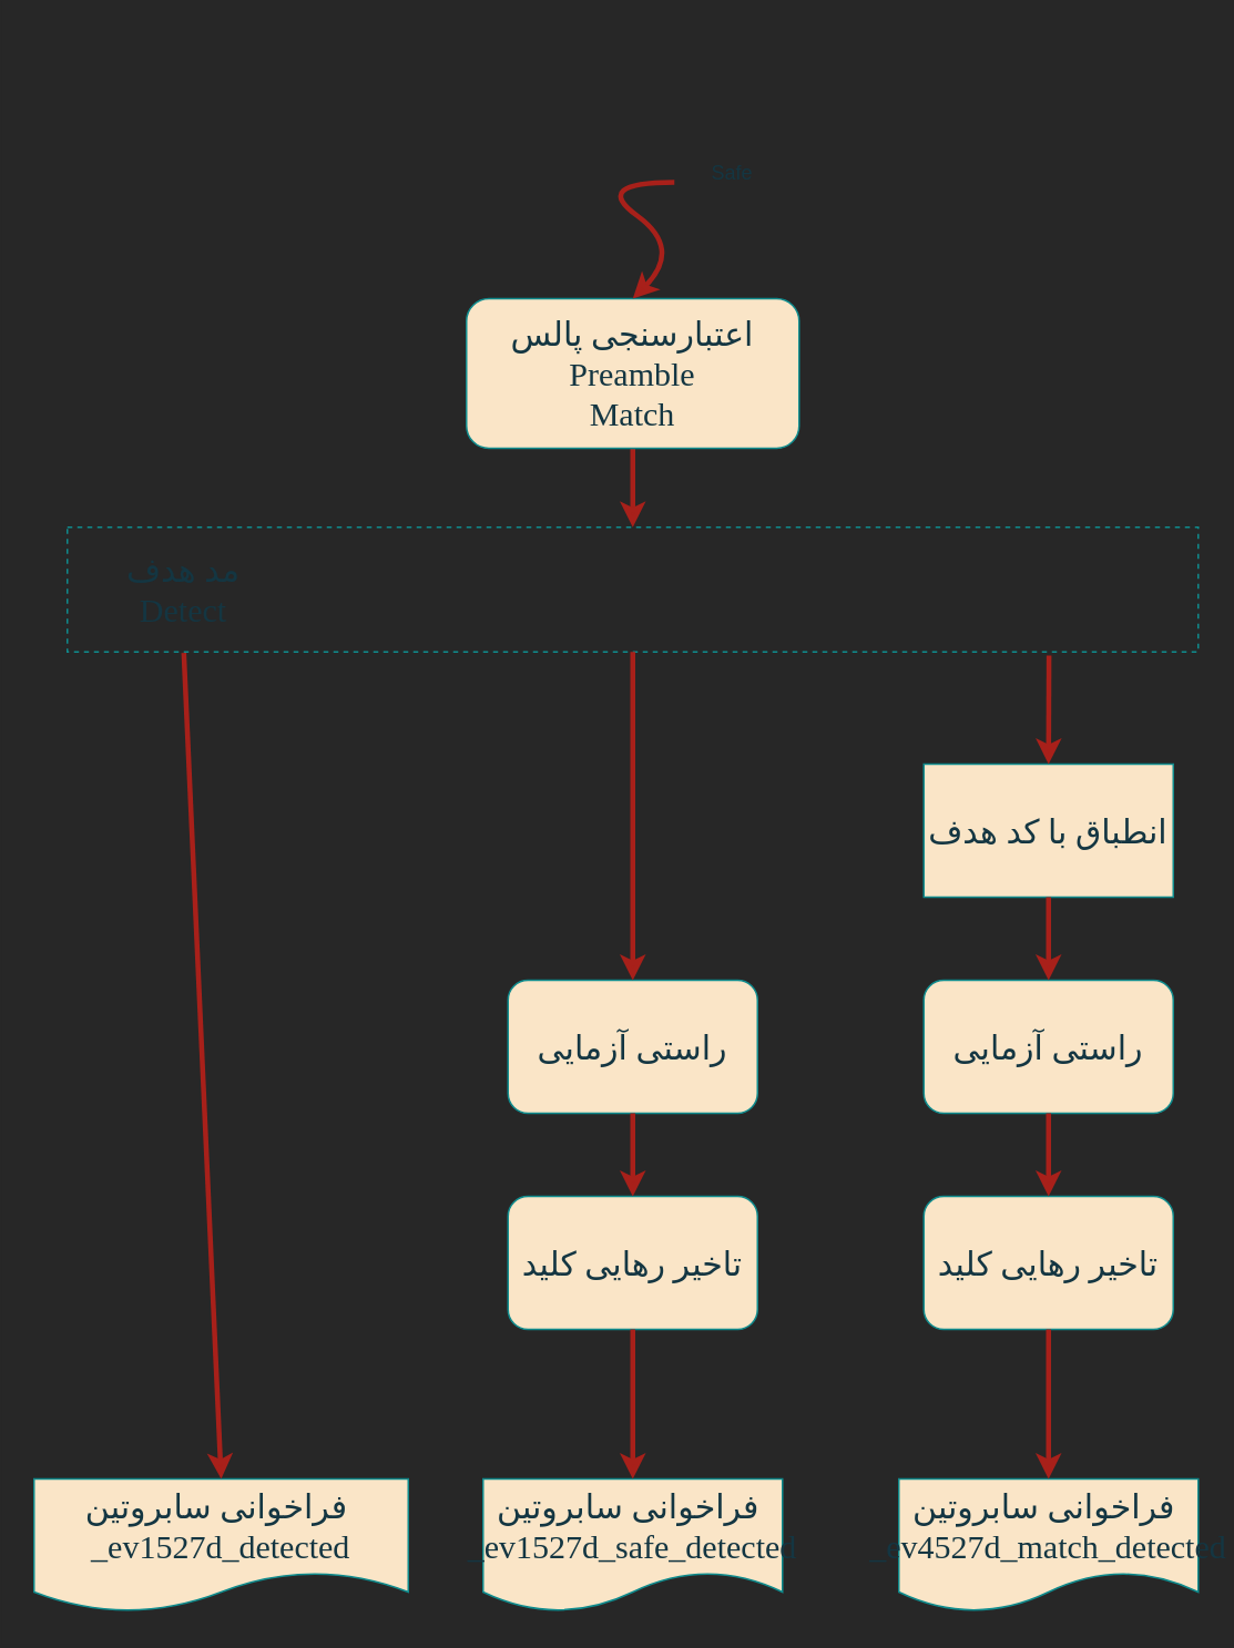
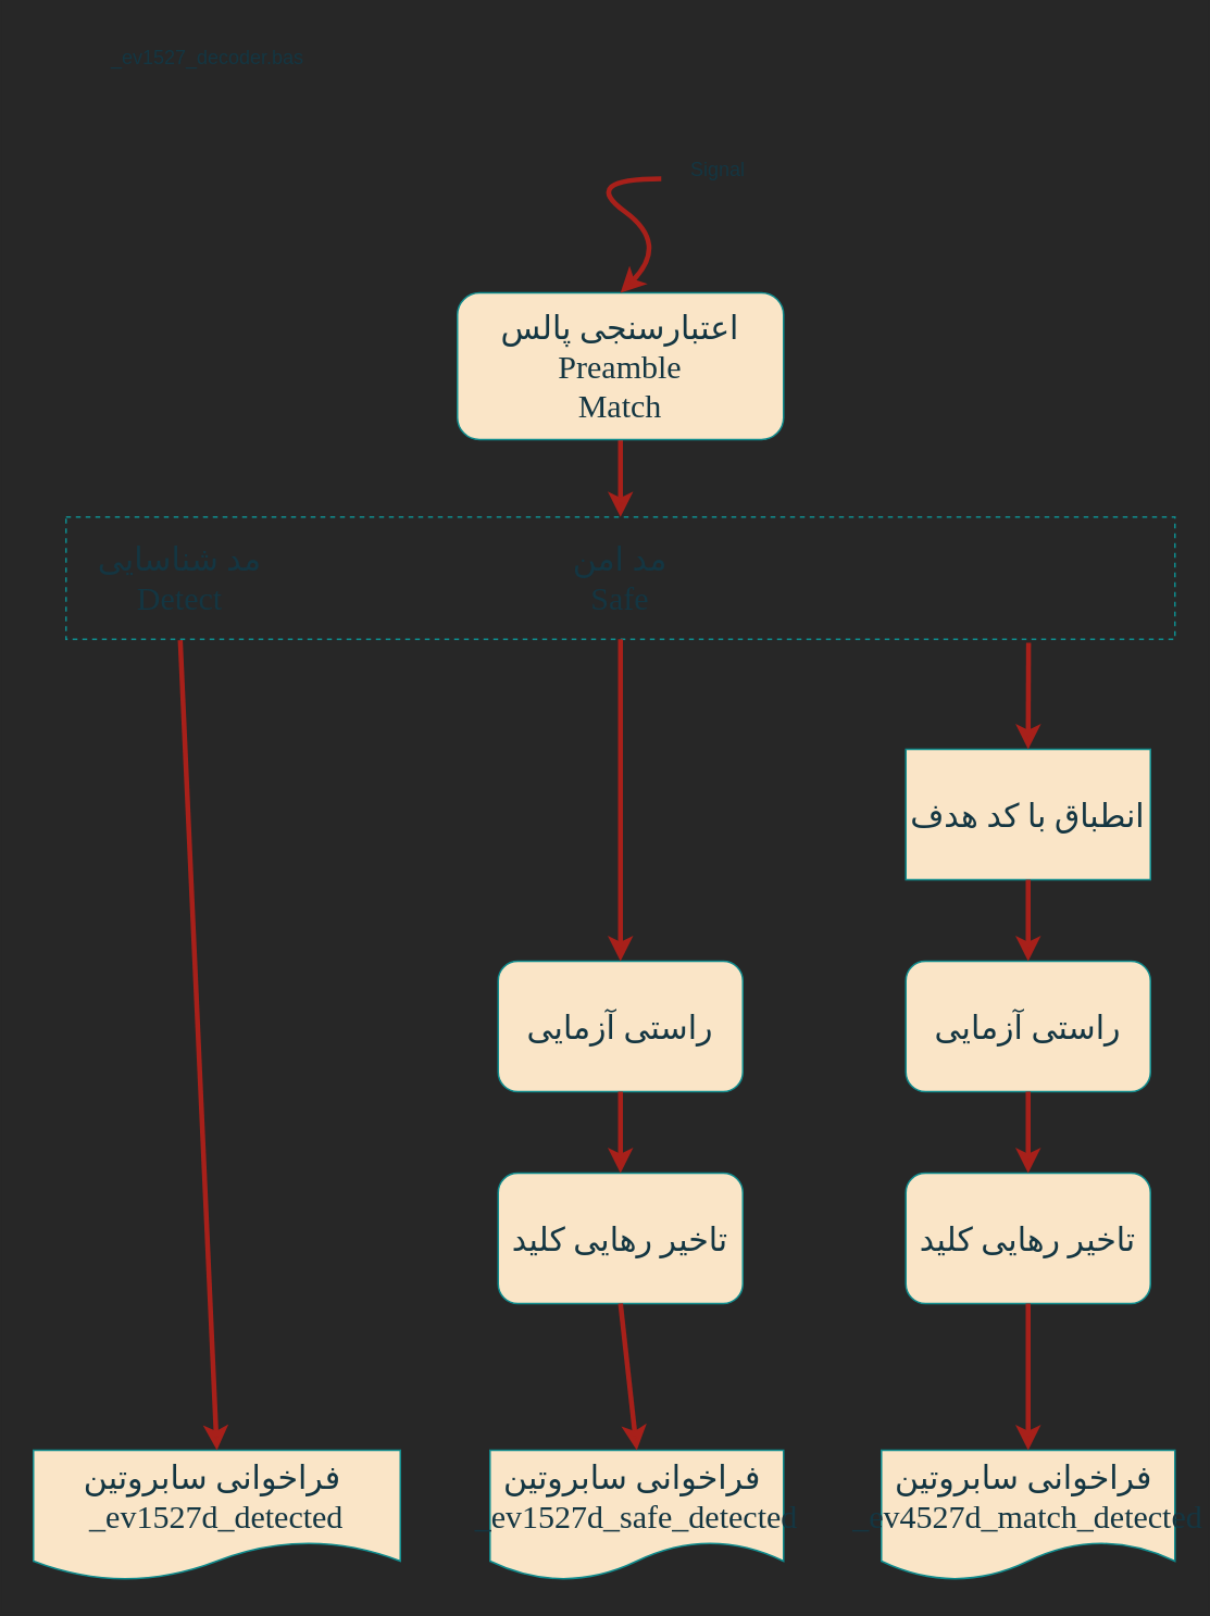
  <mxCell id="0" />
  <mxCell id="1" parent="0" />
  <mxCell id="2" value="" style="rounded=0;whiteSpace=wrap;html=1;strokeColor=#0F8B8D;fontFamily=Katibeh;fontSource=https%3A%2F%2Ffonts.googleapis.com%2Fcss%3Ffamily%3DKatibeh;fontSize=20;fontColor=#143642;fillColor=none;dashed=1;labelBackgroundColor=none;labelBorderColor=none;fontStyle=0" parent="1" vertex="1"><mxGeometry x="40" y="316.5" width="680" height="75" as="geometry" /></mxCell>
- <mxCell id="3" value="Safe" style="text;html=1;strokeColor=none;fillColor=none;align=center;verticalAlign=middle;whiteSpace=wrap;rounded=0;fontStyle=0;fontColor=#143642;labelBackgroundColor=none;labelBorderColor=none;" parent="1" vertex="1"><mxGeometry x="410" y="89" width="60" height="30" as="geometry" /></mxCell>
+ <mxCell id="3" value="Signal" style="text;html=1;strokeColor=none;fillColor=none;align=center;verticalAlign=middle;whiteSpace=wrap;rounded=0;fontStyle=0;fontColor=#143642;labelBackgroundColor=none;labelBorderColor=none;" parent="1" vertex="1"><mxGeometry x="410" y="89" width="60" height="30" as="geometry" /></mxCell>
  <mxCell id="4" value="" style="edgeStyle=orthogonalEdgeStyle;rounded=0;jumpSize=0;orthogonalLoop=1;jettySize=auto;html=1;strokeColor=#A8201A;strokeWidth=3;fontFamily=Katibeh;fontSource=https%3A%2F%2Ffonts.googleapis.com%2Fcss%3Ffamily%3DKatibeh;fontSize=20;fontColor=default;fillColor=#FAE5C7;labelBackgroundColor=none;labelBorderColor=none;fontStyle=0" parent="1" source="5" target="2" edge="1"><mxGeometry relative="1" as="geometry" /></mxCell>
  <mxCell id="5" value="&lt;font face=&quot;Katibeh&quot; data-font-src=&quot;https://fonts.googleapis.com/css?family=Katibeh&quot; style=&quot;font-size: 20px;&quot;&gt;اعتبارسنجی پالس&lt;br style=&quot;font-size: 20px;&quot;&gt;Preamble&lt;br style=&quot;font-size: 20px;&quot;&gt;Match&lt;/font&gt;" style="rounded=1;whiteSpace=wrap;html=1;fillColor=#FAE5C7;strokeColor=#0F8B8D;fontColor=#143642;fontSize=20;labelBackgroundColor=none;labelBorderColor=none;fontStyle=0" parent="1" vertex="1"><mxGeometry x="280" y="179" width="200" height="90" as="geometry" /></mxCell>
- <mxCell id="6" value="مد هدف &lt;br&gt;Detect" style="text;html=1;strokeColor=none;fillColor=none;align=center;verticalAlign=middle;whiteSpace=wrap;rounded=0;fontColor=#143642;fontFamily=Katibeh;fontSource=https%3A%2F%2Ffonts.googleapis.com%2Fcss%3Ffamily%3DKatibeh;fontSize=20;labelBackgroundColor=none;labelBorderColor=none;fontStyle=0" parent="1" vertex="1"><mxGeometry x="50" y="339" width="120" height="30" as="geometry" /></mxCell>
+ <mxCell id="6" value="مد شناسایی &lt;br&gt;Detect" style="text;html=1;strokeColor=none;fillColor=none;align=center;verticalAlign=middle;whiteSpace=wrap;rounded=0;fontColor=#143642;fontFamily=Katibeh;fontSource=https%3A%2F%2Ffonts.googleapis.com%2Fcss%3Ffamily%3DKatibeh;fontSize=20;labelBackgroundColor=none;labelBorderColor=none;fontStyle=0" parent="1" vertex="1"><mxGeometry x="50" y="339" width="120" height="30" as="geometry" /></mxCell>
+ <mxCell id="7" value="مد امن &lt;br&gt;Safe" style="text;html=1;strokeColor=none;fillColor=none;align=center;verticalAlign=middle;whiteSpace=wrap;rounded=0;fontColor=#143642;fontFamily=Katibeh;fontSource=https%3A%2F%2Ffonts.googleapis.com%2Fcss%3Ffamily%3DKatibeh;fontSize=20;labelBackgroundColor=none;labelBorderColor=none;fontStyle=0" parent="1" vertex="1"><mxGeometry x="320" y="339" width="120" height="30" as="geometry" /></mxCell>
  <mxCell id="8" value="فراخوانی سابروتین&amp;nbsp;&lt;br style=&quot;border-color: var(--border-color);&quot;&gt;_ev1527d_detected" style="shape=document;whiteSpace=wrap;html=1;boundedLbl=1;fillColor=#FAE5C7;strokeColor=#0F8B8D;fontColor=#143642;fontFamily=Katibeh;fontSource=https%3A%2F%2Ffonts.googleapis.com%2Fcss%3Ffamily%3DKatibeh;fontSize=20;labelBackgroundColor=none;labelBorderColor=none;fontStyle=0" parent="1" vertex="1"><mxGeometry x="20" y="889" width="225" height="80" as="geometry" /></mxCell>
  <mxCell id="9" value="&lt;font data-font-src=&quot;https://fonts.googleapis.com/css?family=Katibeh&quot; face=&quot;Katibeh&quot; style=&quot;font-size: 20px;&quot;&gt;راستی آزمایی&lt;/font&gt;" style="rounded=1;whiteSpace=wrap;html=1;fillColor=#FAE5C7;strokeColor=#0F8B8D;fontColor=#143642;fontSize=20;labelBackgroundColor=none;labelBorderColor=none;fontStyle=0" parent="1" vertex="1"><mxGeometry x="305" y="589" width="150" height="80" as="geometry" /></mxCell>
  <mxCell id="10" value="تاخیر رهایی کلید" style="rounded=1;whiteSpace=wrap;html=1;fillColor=#FAE5C7;strokeColor=#0F8B8D;fontColor=#143642;fontFamily=Katibeh;fontSource=https%3A%2F%2Ffonts.googleapis.com%2Fcss%3Ffamily%3DKatibeh;fontSize=20;labelBackgroundColor=none;labelBorderColor=none;fontStyle=0" parent="1" vertex="1"><mxGeometry x="305" y="719" width="150" height="80" as="geometry" /></mxCell>
- <mxCell id="11" value="فراخوانی سابروتین&amp;nbsp;&lt;br style=&quot;border-color: var(--border-color);&quot;&gt;_ev1527d_safe_detected" style="shape=document;whiteSpace=wrap;html=1;boundedLbl=1;fillColor=#FAE5C7;strokeColor=#0F8B8D;fontColor=#143642;fontFamily=Katibeh;fontSource=https%3A%2F%2Ffonts.googleapis.com%2Fcss%3Ffamily%3DKatibeh;fontSize=20;labelBackgroundColor=none;labelBorderColor=none;fontStyle=0" parent="1" vertex="1"><mxGeometry x="290" y="889" width="180" height="80" as="geometry" /></mxCell>
+ <mxCell id="11" value="فراخوانی سابروتین&amp;nbsp;&lt;br style=&quot;border-color: var(--border-color);&quot;&gt;_ev1527d_safe_detected" style="shape=document;whiteSpace=wrap;html=1;boundedLbl=1;fillColor=#FAE5C7;strokeColor=#0F8B8D;fontColor=#143642;fontFamily=Katibeh;fontSource=https%3A%2F%2Ffonts.googleapis.com%2Fcss%3Ffamily%3DKatibeh;fontSize=20;labelBackgroundColor=none;labelBorderColor=none;fontStyle=0" parent="1" vertex="1"><mxGeometry x="300" y="889" width="180" height="80" as="geometry" /></mxCell>
  <mxCell id="12" value="راستی آزمایی" style="rounded=1;whiteSpace=wrap;html=1;fillColor=#FAE5C7;strokeColor=#0F8B8D;fontColor=#143642;fontFamily=Katibeh;fontSource=https%3A%2F%2Ffonts.googleapis.com%2Fcss%3Ffamily%3DKatibeh;fontSize=20;labelBackgroundColor=none;labelBorderColor=none;fontStyle=0" parent="1" vertex="1"><mxGeometry x="555" y="589" width="150" height="80" as="geometry" /></mxCell>
  <mxCell id="13" value="تاخیر رهایی کلید" style="rounded=1;whiteSpace=wrap;html=1;fillColor=#FAE5C7;strokeColor=#0F8B8D;fontColor=#143642;fontFamily=Katibeh;fontSource=https%3A%2F%2Ffonts.googleapis.com%2Fcss%3Ffamily%3DKatibeh;fontSize=20;labelBackgroundColor=none;labelBorderColor=none;fontStyle=0" parent="1" vertex="1"><mxGeometry x="555" y="719" width="150" height="80" as="geometry" /></mxCell>
  <mxCell id="14" value="فراخوانی سابروتین&amp;nbsp;&lt;br style=&quot;font-size: 20px;&quot;&gt;_ev4527d_match_detected" style="shape=document;whiteSpace=wrap;html=1;boundedLbl=1;fillColor=#FAE5C7;strokeColor=#0F8B8D;fontColor=#143642;fontFamily=Katibeh;fontSource=https%3A%2F%2Ffonts.googleapis.com%2Fcss%3Ffamily%3DKatibeh;fontSize=20;labelBackgroundColor=none;labelBorderColor=none;fontStyle=0" parent="1" vertex="1"><mxGeometry x="540" y="889" width="180" height="80" as="geometry" /></mxCell>
  <mxCell id="15" value="انطباق با کد هدف" style="whiteSpace=wrap;html=1;fillColor=#FAE5C7;strokeColor=#0F8B8D;fontColor=#143642;fontFamily=Katibeh;fontSource=https%3A%2F%2Ffonts.googleapis.com%2Fcss%3Ffamily%3DKatibeh;fontSize=20;labelBackgroundColor=none;labelBorderColor=none;fontStyle=0;rounded=0;" parent="1" vertex="1"><mxGeometry x="555" y="459" width="150" height="80" as="geometry" /></mxCell>
+ <mxCell id="16" value="_ev1527_decoder.bas" style="text;html=1;strokeColor=none;fillColor=none;align=center;verticalAlign=middle;whiteSpace=wrap;rounded=0;fontStyle=0;fontColor=#143642;labelBackgroundColor=none;labelBorderColor=none;" parent="1" vertex="1"><mxGeometry x="52" y="20" width="150" height="30" as="geometry" /></mxCell>
  <mxCell id="17" value="" style="endArrow=classic;html=1;rounded=0;strokeColor=#A8201A;fontFamily=Katibeh;fontSource=https%3A%2F%2Ffonts.googleapis.com%2Fcss%3Ffamily%3DKatibeh;fontSize=20;fontColor=default;fillColor=#FAE5C7;entryX=0.5;entryY=0;entryDx=0;entryDy=0;jumpSize=0;strokeWidth=3;exitX=0.103;exitY=1.007;exitDx=0;exitDy=0;exitPerimeter=0;labelBackgroundColor=none;labelBorderColor=none;fontStyle=0" parent="1" source="2" target="8" edge="1"><mxGeometry width="50" height="50" relative="1" as="geometry"><mxPoint x="110" y="429" as="sourcePoint" /><mxPoint x="390" y="569" as="targetPoint" /></mxGeometry></mxCell>
  <mxCell id="18" value="" style="endArrow=classic;html=1;rounded=0;strokeColor=#A8201A;fontFamily=Katibeh;fontSource=https%3A%2F%2Ffonts.googleapis.com%2Fcss%3Ffamily%3DKatibeh;fontSize=20;fontColor=default;fillColor=#FAE5C7;entryX=0.5;entryY=0;entryDx=0;entryDy=0;jumpSize=0;strokeWidth=3;exitX=0.5;exitY=1;exitDx=0;exitDy=0;labelBackgroundColor=none;labelBorderColor=none;fontStyle=0" parent="1" source="2" target="9" edge="1"><mxGeometry width="50" height="50" relative="1" as="geometry"><mxPoint x="380" y="429" as="sourcePoint" /><mxPoint x="120" y="899" as="targetPoint" /></mxGeometry></mxCell>
  <mxCell id="19" value="" style="endArrow=classic;html=1;rounded=0;strokeColor=#A8201A;fontFamily=Katibeh;fontSource=https%3A%2F%2Ffonts.googleapis.com%2Fcss%3Ffamily%3DKatibeh;fontSize=20;fontColor=default;fillColor=#FAE5C7;entryX=0.5;entryY=0;entryDx=0;entryDy=0;jumpSize=0;strokeWidth=3;exitX=0.5;exitY=1;exitDx=0;exitDy=0;labelBackgroundColor=none;labelBorderColor=none;fontStyle=0" parent="1" source="9" target="10" edge="1"><mxGeometry width="50" height="50" relative="1" as="geometry"><mxPoint x="420" y="689" as="sourcePoint" /><mxPoint x="390" y="599" as="targetPoint" /></mxGeometry></mxCell>
  <mxCell id="20" value="" style="endArrow=classic;html=1;rounded=0;strokeColor=#A8201A;fontFamily=Katibeh;fontSource=https%3A%2F%2Ffonts.googleapis.com%2Fcss%3Ffamily%3DKatibeh;fontSize=20;fontColor=default;fillColor=#FAE5C7;entryX=0.5;entryY=0;entryDx=0;entryDy=0;jumpSize=0;strokeWidth=3;exitX=0.5;exitY=1;exitDx=0;exitDy=0;labelBackgroundColor=none;labelBorderColor=none;fontStyle=0" parent="1" source="10" target="11" edge="1"><mxGeometry width="50" height="50" relative="1" as="geometry"><mxPoint x="399.28" y="422.45" as="sourcePoint" /><mxPoint x="400" y="609" as="targetPoint" /></mxGeometry></mxCell>
  <mxCell id="21" value="" style="endArrow=classic;html=1;rounded=0;strokeColor=#A8201A;fontFamily=Katibeh;fontSource=https%3A%2F%2Ffonts.googleapis.com%2Fcss%3Ffamily%3DKatibeh;fontSize=20;fontColor=default;fillColor=#FAE5C7;entryX=0.5;entryY=0;entryDx=0;entryDy=0;jumpSize=0;strokeWidth=3;exitX=0.868;exitY=1.029;exitDx=0;exitDy=0;exitPerimeter=0;labelBackgroundColor=none;labelBorderColor=none;fontStyle=0" parent="1" source="2" target="15" edge="1"><mxGeometry width="50" height="50" relative="1" as="geometry"><mxPoint x="630" y="409" as="sourcePoint" /><mxPoint x="410" y="619" as="targetPoint" /></mxGeometry></mxCell>
  <mxCell id="22" value="" style="endArrow=classic;html=1;rounded=0;strokeColor=#A8201A;fontFamily=Katibeh;fontSource=https%3A%2F%2Ffonts.googleapis.com%2Fcss%3Ffamily%3DKatibeh;fontSize=20;fontColor=default;fillColor=#FAE5C7;entryX=0.5;entryY=0;entryDx=0;entryDy=0;jumpSize=0;strokeWidth=3;exitX=0.5;exitY=1;exitDx=0;exitDy=0;labelBackgroundColor=none;labelBorderColor=none;fontStyle=0" parent="1" source="15" target="12" edge="1"><mxGeometry width="50" height="50" relative="1" as="geometry"><mxPoint x="419.28" y="442.45" as="sourcePoint" /><mxPoint x="420" y="629" as="targetPoint" /></mxGeometry></mxCell>
  <mxCell id="23" value="" style="endArrow=classic;html=1;rounded=0;strokeColor=#A8201A;fontFamily=Katibeh;fontSource=https%3A%2F%2Ffonts.googleapis.com%2Fcss%3Ffamily%3DKatibeh;fontSize=20;fontColor=default;fillColor=#FAE5C7;entryX=0.5;entryY=0;entryDx=0;entryDy=0;jumpSize=0;strokeWidth=3;exitX=0.5;exitY=1;exitDx=0;exitDy=0;labelBackgroundColor=none;labelBorderColor=none;fontStyle=0" parent="1" source="12" target="13" edge="1"><mxGeometry width="50" height="50" relative="1" as="geometry"><mxPoint x="429.28" y="452.45" as="sourcePoint" /><mxPoint x="430" y="639" as="targetPoint" /></mxGeometry></mxCell>
  <mxCell id="24" value="" style="endArrow=classic;html=1;rounded=0;strokeColor=#A8201A;fontFamily=Katibeh;fontSource=https%3A%2F%2Ffonts.googleapis.com%2Fcss%3Ffamily%3DKatibeh;fontSize=20;fontColor=default;fillColor=#FAE5C7;entryX=0.5;entryY=0;entryDx=0;entryDy=0;jumpSize=0;strokeWidth=3;exitX=0.5;exitY=1;exitDx=0;exitDy=0;labelBackgroundColor=none;labelBorderColor=none;fontStyle=0" parent="1" source="13" target="14" edge="1"><mxGeometry width="50" height="50" relative="1" as="geometry"><mxPoint x="439.28" y="462.45" as="sourcePoint" /><mxPoint x="440" y="649" as="targetPoint" /></mxGeometry></mxCell>
  <mxCell id="25" value="" style="curved=1;endArrow=classic;html=1;rounded=0;strokeColor=#A8201A;strokeWidth=3;fontFamily=Katibeh;fontSource=https%3A%2F%2Ffonts.googleapis.com%2Fcss%3Ffamily%3DKatibeh;fontSize=20;fontColor=default;fillColor=#FAE5C7;jumpSize=0;entryX=0.5;entryY=0;entryDx=0;entryDy=0;labelBackgroundColor=none;labelBorderColor=none;fontStyle=0" parent="1" target="5" edge="1"><mxGeometry width="50" height="50" relative="1" as="geometry"><mxPoint x="405" y="109" as="sourcePoint" /><mxPoint x="355" y="159" as="targetPoint" /><Array as="points"><mxPoint x="355" y="109" /><mxPoint x="410" y="149" /></Array></mxGeometry></mxCell>
